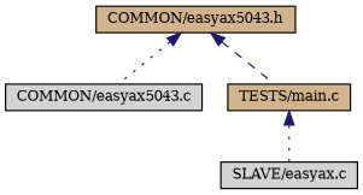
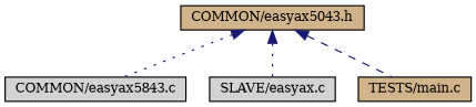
  digraph {
    fontname="DejaVu Serif"
    node [color=black fillcolor=tan fontname="DejaVu Serif" fontsize=10 shape=record style=filled]
    edge [color=midnightblue dir=back fontname="DejaVu Serif" fontsize=10 labelfontname=Helvetica labelfontsize=10 style=dotted]
    n1 [fontcolor=black height=0.2 label="COMMON/easyax5043.h" width=0.4]
-   n2 [fillcolor=lightgrey height=0.2 label="COMMON/easyax5043.c" width=0.4]
+   n2 [fillcolor=lightgrey height=0.2 label="COMMON/easyax5843.c" width=0.4]
    n3 [fillcolor=lightgrey height=0.2 label="SLAVE/easyax.c" width=0.4]
    n4 [height=0.2 label="TESTS/main.c" width=0.4]
    n1 -> n2
-   n4 -> n3
+   n1 -> n3
    n1 -> n4 [style=dashed]
  }
